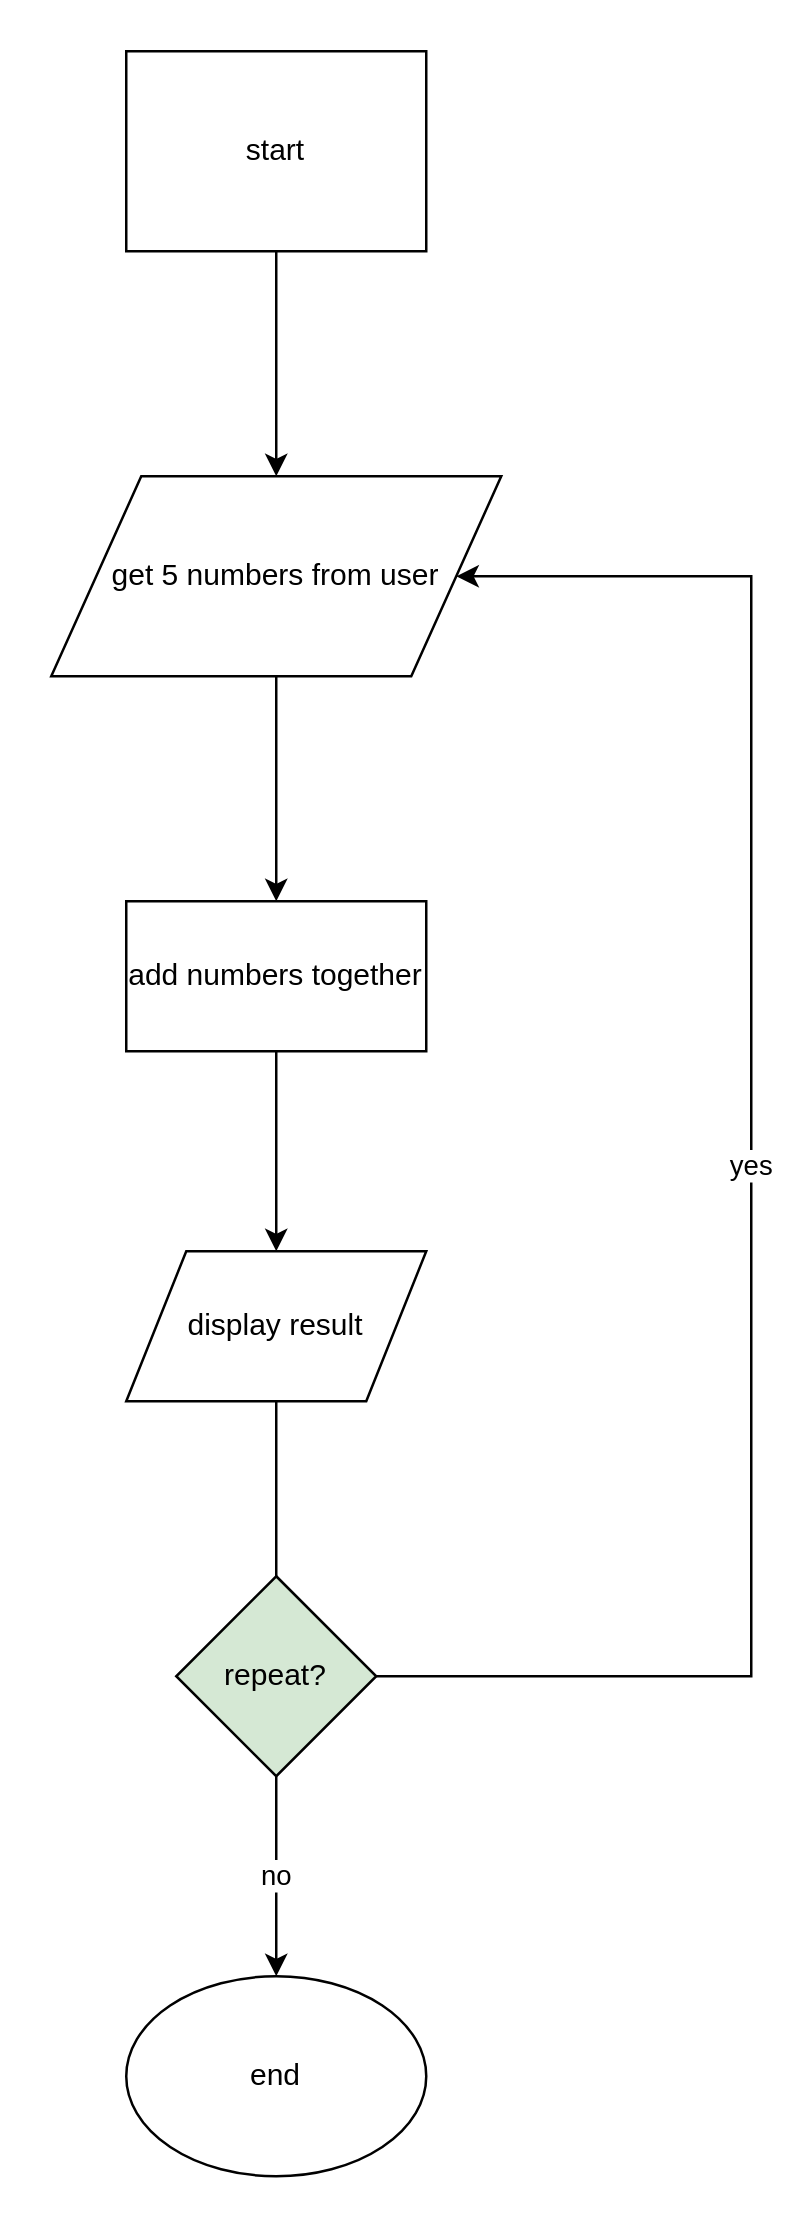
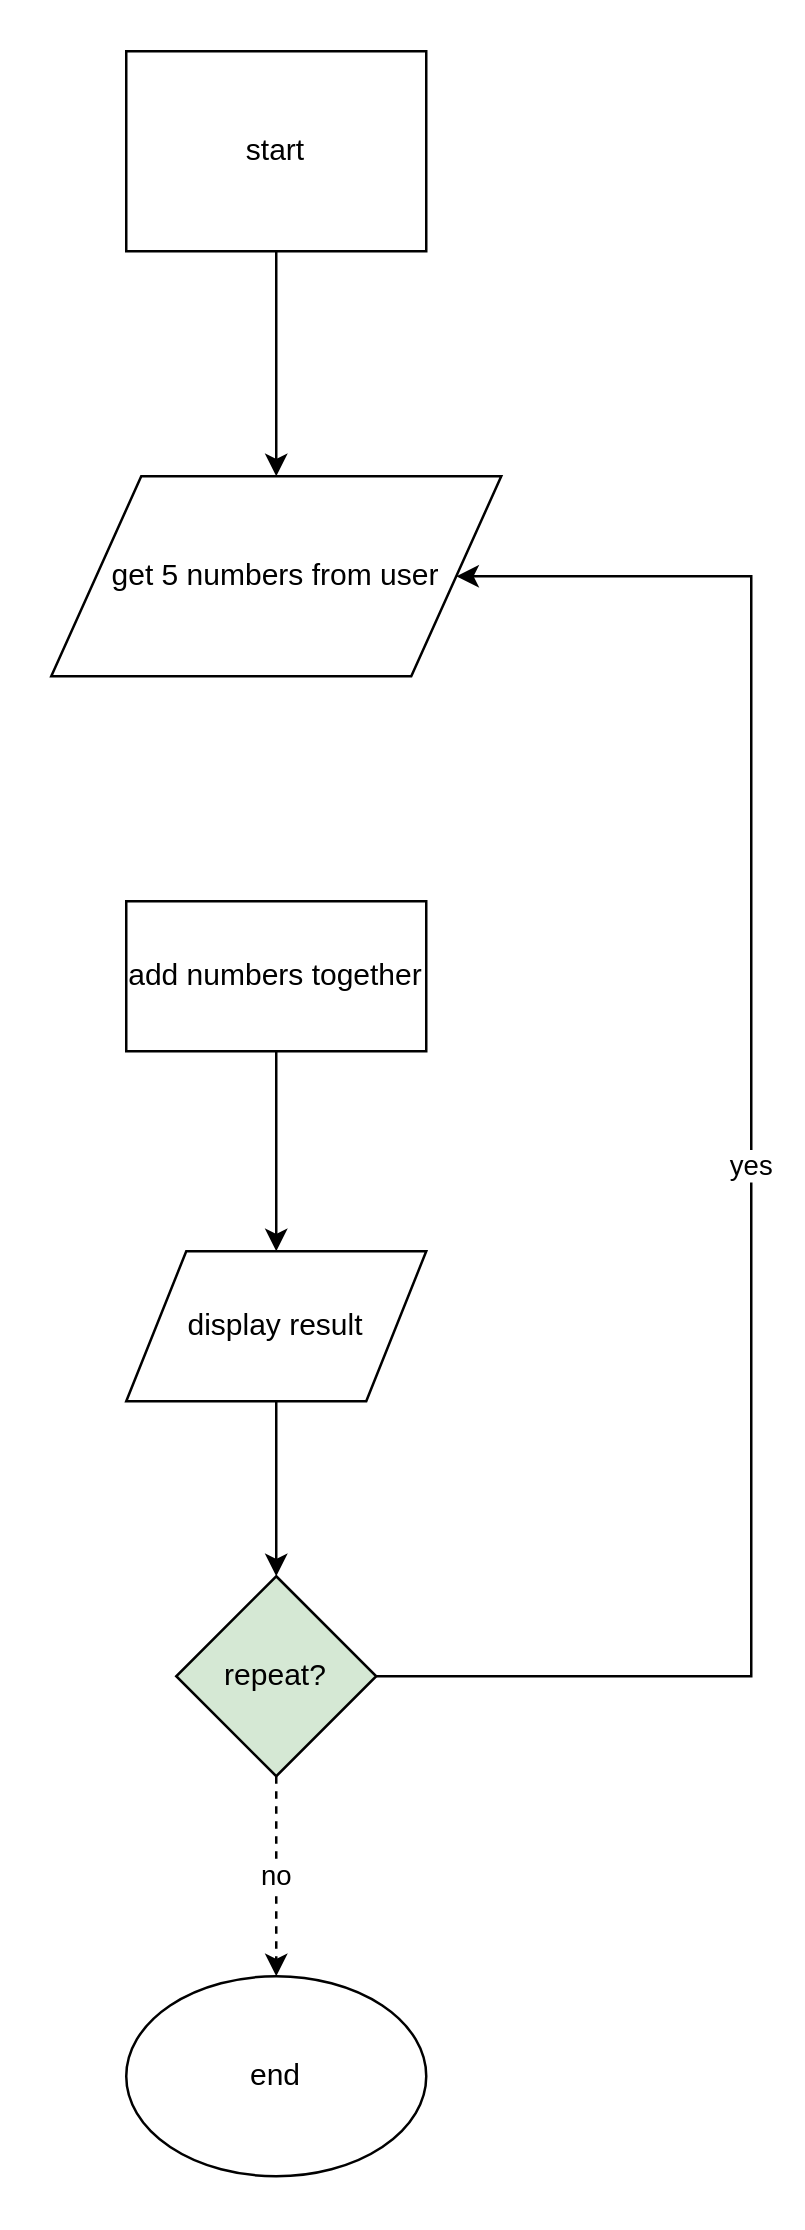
  <mxCell id="0" />
  <mxCell id="1" parent="0" />
  <mxCell id="2" value="" style="edgeStyle=orthogonalEdgeStyle;rounded=0;orthogonalLoop=1;jettySize=auto;html=1;" edge="1" parent="1" source="3" target="5"><mxGeometry relative="1" as="geometry" /></mxCell>
  <mxCell id="3" value="start&lt;br&gt;" style="whiteSpace=wrap;html=1;rounded=0;" vertex="1" parent="1"><mxGeometry x="50" y="20" width="120" height="80" as="geometry" /></mxCell>
- <mxCell id="4" value="" style="edgeStyle=orthogonalEdgeStyle;rounded=0;orthogonalLoop=1;jettySize=auto;html=1;" edge="1" parent="1" source="5" target="7"><mxGeometry relative="1" as="geometry" /></mxCell>
  <mxCell id="5" value="get 5 numbers from user" style="shape=parallelogram;perimeter=parallelogramPerimeter;whiteSpace=wrap;html=1;" vertex="1" parent="1"><mxGeometry x="20" y="190" width="180" height="80" as="geometry" /></mxCell>
  <mxCell id="6" value="" style="edgeStyle=orthogonalEdgeStyle;rounded=0;orthogonalLoop=1;jettySize=auto;html=1;" edge="1" parent="1" source="7" target="9"><mxGeometry relative="1" as="geometry" /></mxCell>
  <mxCell id="7" value="add numbers together" style="whiteSpace=wrap;html=1;" vertex="1" parent="1"><mxGeometry x="50" y="360" width="120" height="60" as="geometry" /></mxCell>
- <mxCell id="8" value="" style="edgeStyle=orthogonalEdgeStyle;rounded=0;orthogonalLoop=1;jettySize=auto;html=1;endArrow=none;" edge="1" parent="1" source="9" target="12"><mxGeometry relative="1" as="geometry" /></mxCell>
+ <mxCell id="8" value="" style="edgeStyle=orthogonalEdgeStyle;rounded=0;orthogonalLoop=1;jettySize=auto;html=1;" edge="1" parent="1" source="9" target="12"><mxGeometry relative="1" as="geometry" /></mxCell>
  <mxCell id="9" value="display result&lt;br&gt;" style="shape=parallelogram;perimeter=parallelogramPerimeter;whiteSpace=wrap;html=1;" vertex="1" parent="1"><mxGeometry x="50" y="500" width="120" height="60" as="geometry" /></mxCell>
  <mxCell id="10" value="yes" style="edgeStyle=orthogonalEdgeStyle;rounded=0;orthogonalLoop=1;jettySize=auto;html=1;exitX=1;exitY=0.5;exitDx=0;exitDy=0;entryX=1;entryY=0.5;entryDx=0;entryDy=0;" edge="1" parent="1" source="12" target="5"><mxGeometry relative="1" as="geometry"><Array as="points"><mxPoint x="300" y="670" /><mxPoint x="300" y="230" /></Array></mxGeometry></mxCell>
- <mxCell id="11" value="no" style="edgeStyle=orthogonalEdgeStyle;rounded=0;orthogonalLoop=1;jettySize=auto;html=1;" edge="1" parent="1" source="12" target="13"><mxGeometry relative="1" as="geometry" /></mxCell>
+ <mxCell id="11" value="no" style="edgeStyle=orthogonalEdgeStyle;rounded=0;orthogonalLoop=1;jettySize=auto;html=1;dashed=1;" edge="1" parent="1" source="12" target="13"><mxGeometry relative="1" as="geometry" /></mxCell>
  <mxCell id="12" value="repeat?" style="rhombus;whiteSpace=wrap;html=1;fillColor=#d5e8d4;" vertex="1" parent="1"><mxGeometry x="70" y="630" width="80" height="80" as="geometry" /></mxCell>
  <mxCell id="13" value="end" style="ellipse;whiteSpace=wrap;html=1;" vertex="1" parent="1"><mxGeometry x="50" y="790" width="120" height="80" as="geometry" /></mxCell>
